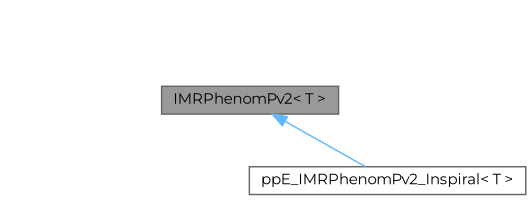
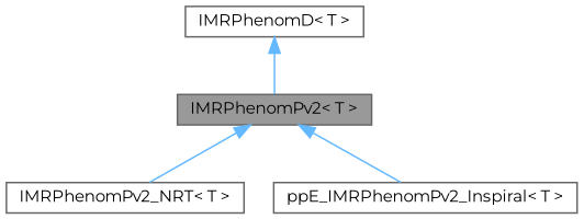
  digraph {
    fontname=Montserrat
    node [color=gray40 fillcolor=white fontname=Montserrat fontsize=10 shape=box style=filled]
    edge [color=steelblue1 dir=back fontname=Montserrat fontsize=10 labelfontname=Helvetica labelfontsize=10 style=solid]
    n1 [fillcolor=grey60 fontcolor=black height=0.2 label="IMRPhenomPv2\< T \>" width=0.4]
+   n2 [height=0.2 label="IMRPhenomPv2_NRT\< T \>" width=0.4]
    n3 [height=0.2 label="ppE_IMRPhenomPv2_Inspiral\< T \>" width=0.4]
+   n4 [height=0.2 label="IMRPhenomD\< T \>" width=0.4]
+   n1 -> n2
    n1 -> n3
+   n4 -> n1
  }
